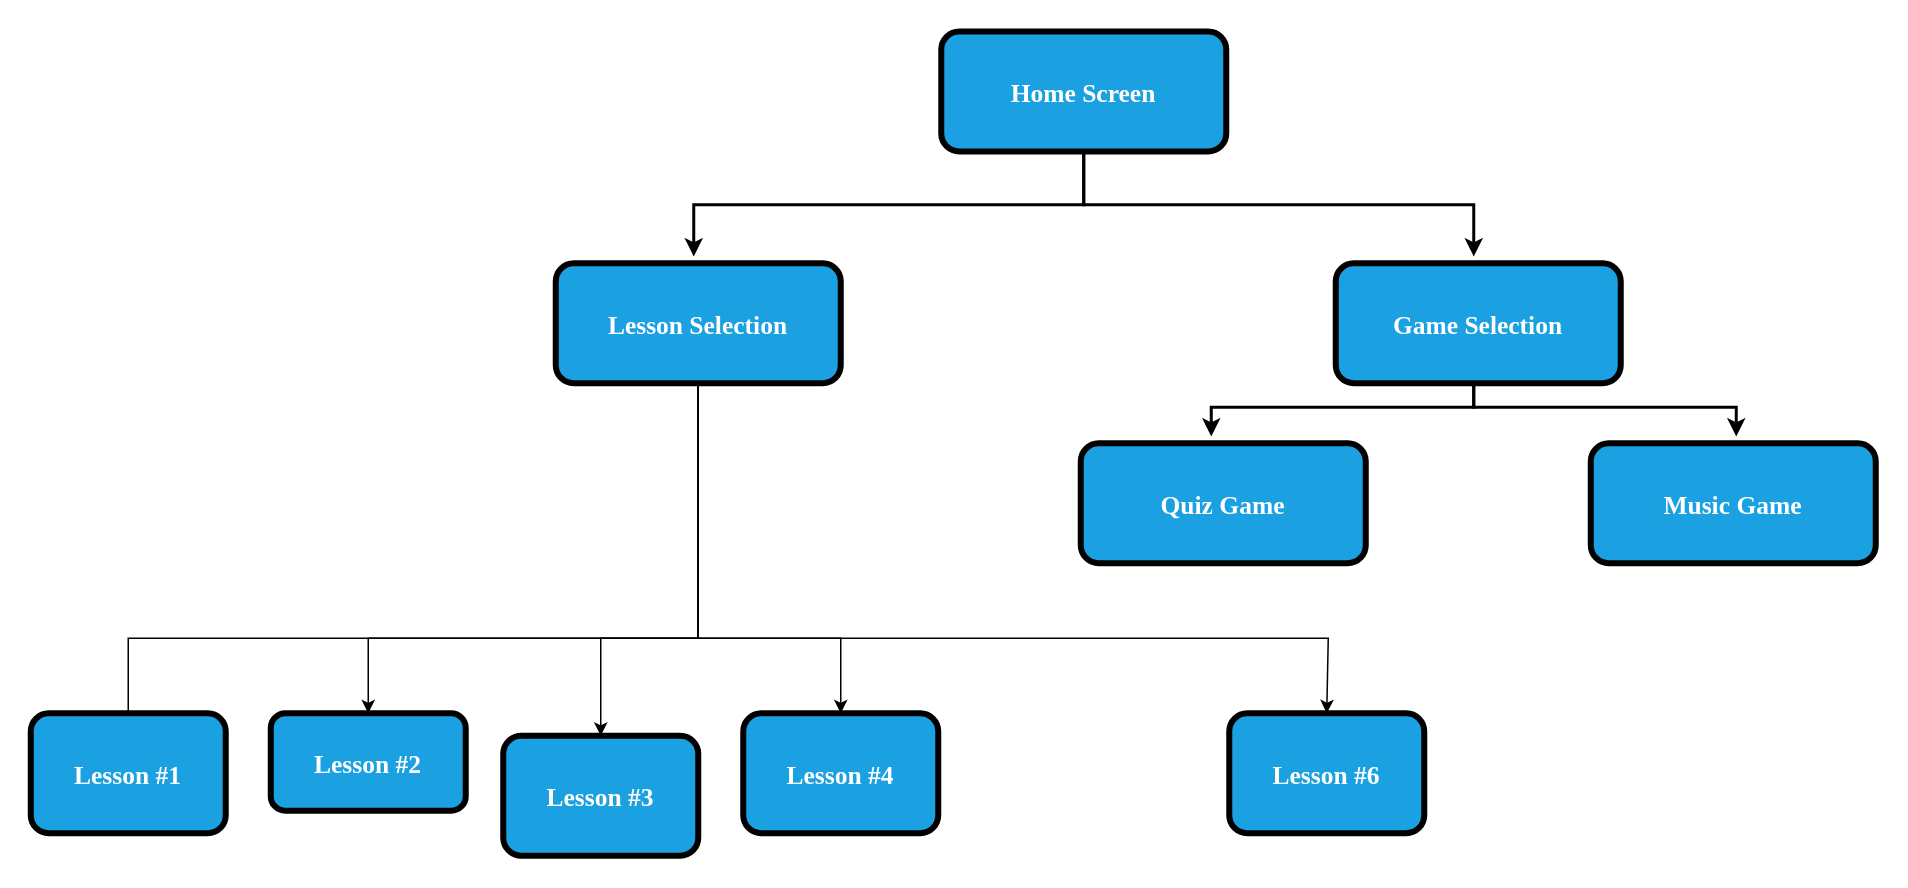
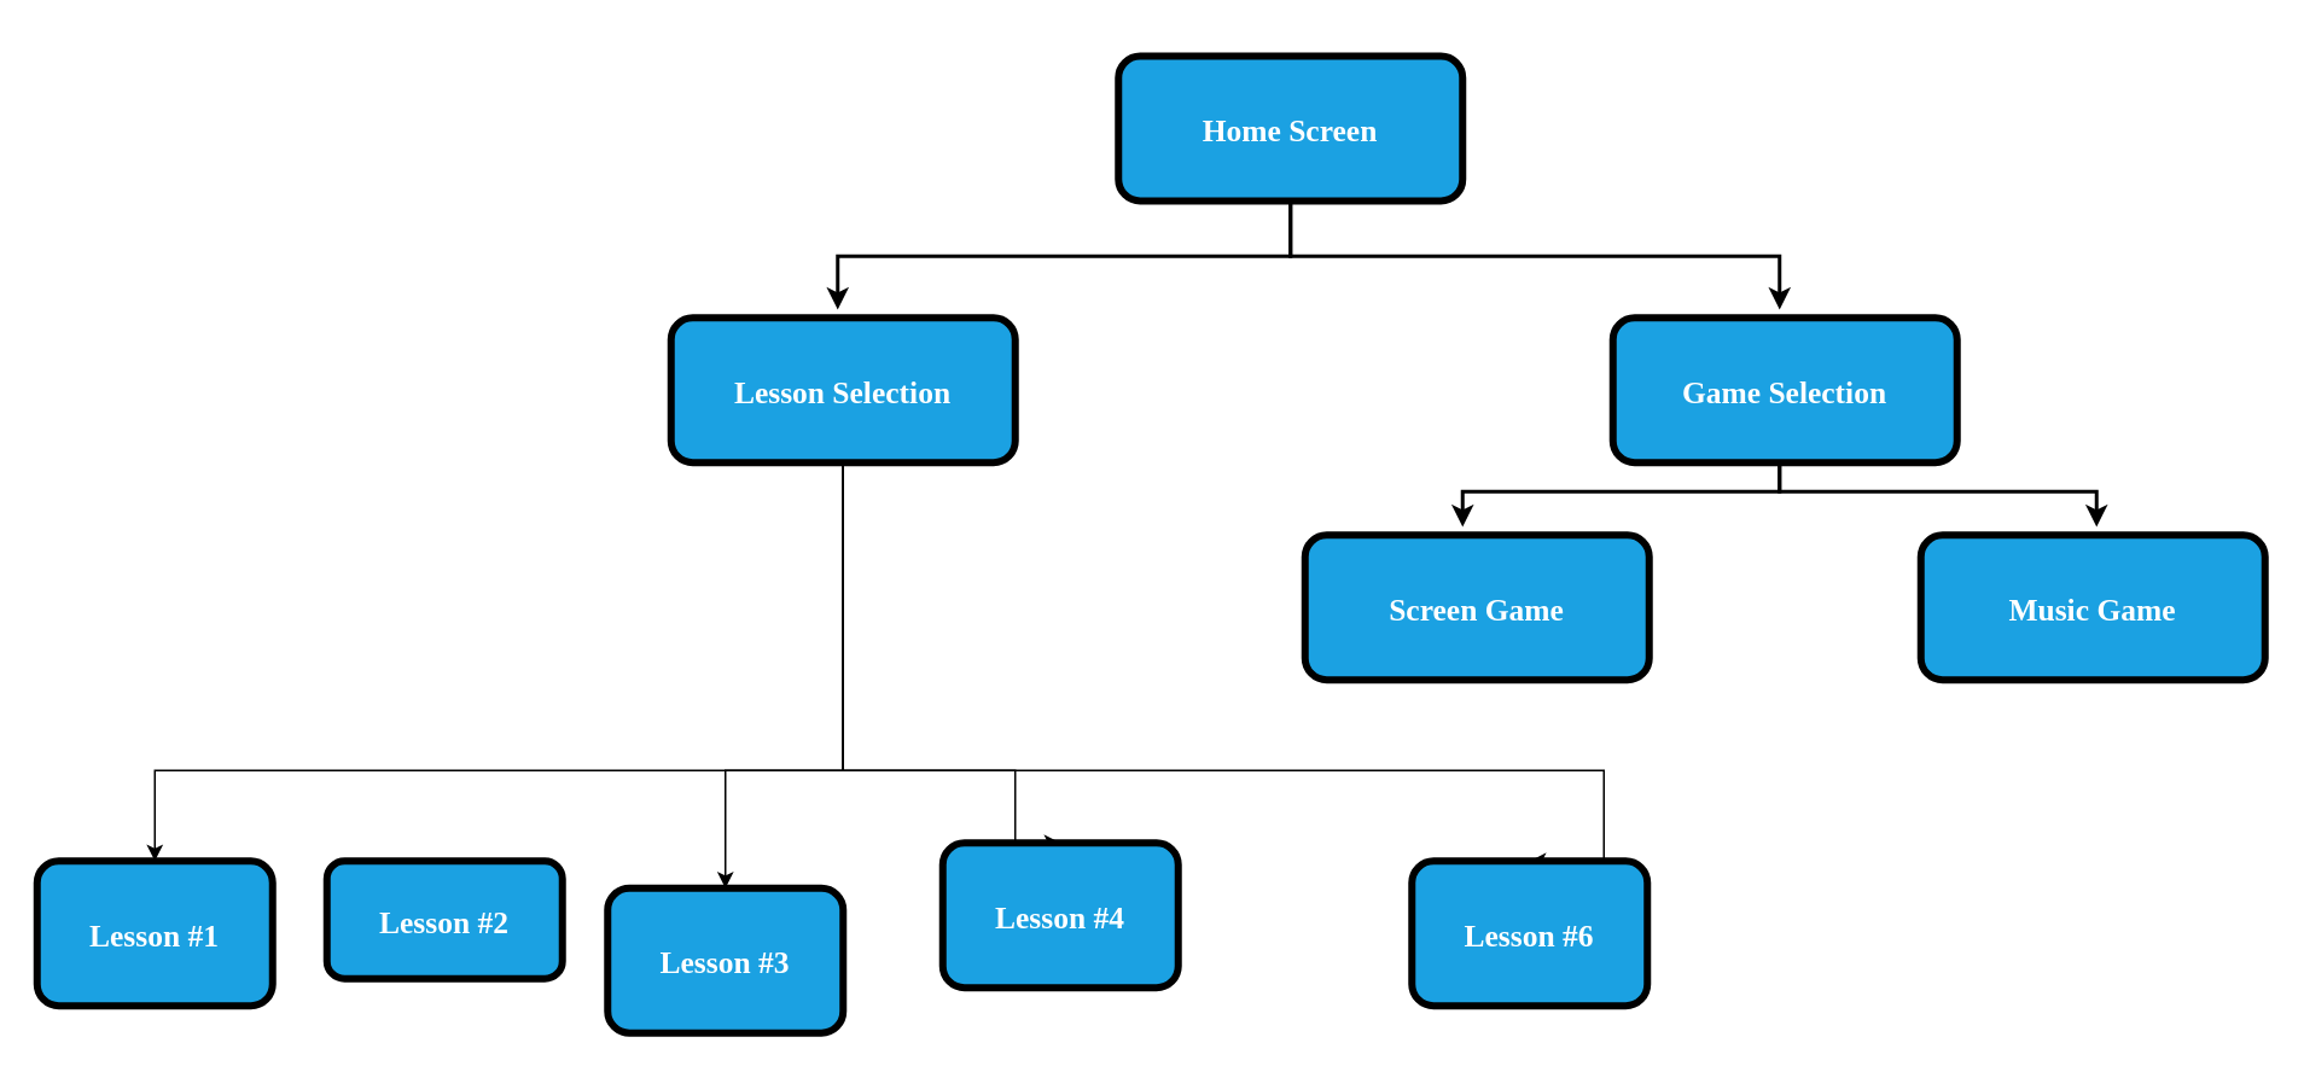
  <mxCell id="0" />
  <mxCell id="1" parent="0" />
- <mxCell id="2" value="Home Screen" style="rounded=1;fillColor=#1ba1e2;strokeColor=#000000;fontStyle=1;fontFamily=Verdana;fontSize=17;fontColor=#ffffff;strokeWidth=4;glass=0;" parent="1" vertex="1"><mxGeometry x="627" y="20.5" width="190" height="80" as="geometry" /></mxCell>
+ <mxCell id="2" value="Home Screen" style="rounded=1;fillColor=#1ba1e2;strokeColor=#000000;fontStyle=1;fontFamily=Verdana;fontSize=17;fontColor=#ffffff;strokeWidth=4;glass=0;" parent="1" vertex="1"><mxGeometry x="617" y="30.5" width="190" height="80" as="geometry" /></mxCell>
  <mxCell id="3" value="" style="edgeStyle=elbowEdgeStyle;elbow=vertical;strokeWidth=2;rounded=0" parent="1" source="2" edge="1"><mxGeometry x="337" y="215.5" width="100" height="100" as="geometry"><mxPoint x="207" y="150.5" as="sourcePoint" /><mxPoint x="982" y="170.5" as="targetPoint" /></mxGeometry></mxCell>
  <mxCell id="4" value="" style="edgeStyle=elbowEdgeStyle;elbow=vertical;strokeWidth=2;rounded=0" parent="1" source="2" edge="1"><mxGeometry x="-23" y="135.5" width="100" height="100" as="geometry"><mxPoint x="-153" y="70.5" as="sourcePoint" /><mxPoint x="462" y="170.5" as="targetPoint" /></mxGeometry></mxCell>
  <mxCell id="5" value="" style="edgeStyle=elbowEdgeStyle;elbow=vertical;strokeWidth=2;rounded=0" parent="1" edge="1"><mxGeometry x="-368" y="135.5" width="100" height="100" as="geometry"><mxPoint x="982" y="250.5" as="sourcePoint" /><mxPoint x="807" y="290.5" as="targetPoint" /></mxGeometry></mxCell>
  <mxCell id="6" value="" style="edgeStyle=elbowEdgeStyle;elbow=vertical;strokeWidth=2;rounded=0" parent="1" edge="1"><mxGeometry x="-368" y="135.5" width="100" height="100" as="geometry"><mxPoint x="982" y="250.5" as="sourcePoint" /><mxPoint x="1157" y="290.5" as="targetPoint" /></mxGeometry></mxCell>
- <mxCell id="7" style="edgeStyle=orthogonalEdgeStyle;rounded=0;orthogonalLoop=1;jettySize=auto;html=1;exitX=0.5;exitY=1;exitDx=0;exitDy=0;fontFamily=Verdana;fontSize=17;entryX=0.5;entryY=0;entryDx=0;entryDy=0;endArrow=none;" edge="1" parent="1" source="12" target="16"><mxGeometry relative="1" as="geometry"><mxPoint x="464.667" y="445" as="targetPoint" /><Array as="points"><mxPoint x="465" y="425" /><mxPoint x="85" y="425" /></Array></mxGeometry></mxCell>
- <mxCell id="8" style="edgeStyle=orthogonalEdgeStyle;rounded=0;orthogonalLoop=1;jettySize=auto;html=1;exitX=0.5;exitY=1;exitDx=0;exitDy=0;entryX=0.5;entryY=0;entryDx=0;entryDy=0;fontFamily=Verdana;fontSize=17;" edge="1" parent="1" source="12" target="17"><mxGeometry relative="1" as="geometry"><Array as="points"><mxPoint x="465" y="425" /><mxPoint x="245" y="425" /></Array></mxGeometry></mxCell>
+ <mxCell id="7" style="edgeStyle=orthogonalEdgeStyle;rounded=0;orthogonalLoop=1;jettySize=auto;html=1;exitX=0.5;exitY=1;exitDx=0;exitDy=0;fontFamily=Verdana;fontSize=17;entryX=0.5;entryY=0;entryDx=0;entryDy=0;" edge="1" parent="1" source="12" target="16"><mxGeometry relative="1" as="geometry"><mxPoint x="464.667" y="445" as="targetPoint" /><Array as="points"><mxPoint x="465" y="425" /><mxPoint x="85" y="425" /></Array></mxGeometry></mxCell>
  <mxCell id="9" style="edgeStyle=orthogonalEdgeStyle;rounded=0;orthogonalLoop=1;jettySize=auto;html=1;exitX=0.5;exitY=1;exitDx=0;exitDy=0;entryX=0.5;entryY=0;entryDx=0;entryDy=0;fontFamily=Verdana;fontSize=17;" edge="1" parent="1" source="12" target="18"><mxGeometry relative="1" as="geometry"><Array as="points"><mxPoint x="465" y="425" /><mxPoint x="400" y="425" /></Array></mxGeometry></mxCell>
  <mxCell id="10" style="edgeStyle=orthogonalEdgeStyle;rounded=0;orthogonalLoop=1;jettySize=auto;html=1;exitX=0.5;exitY=1;exitDx=0;exitDy=0;entryX=0.5;entryY=0;entryDx=0;entryDy=0;fontFamily=Verdana;fontSize=17;" edge="1" parent="1" source="12" target="19"><mxGeometry relative="1" as="geometry"><Array as="points"><mxPoint x="465" y="425" /><mxPoint x="560" y="425" /></Array></mxGeometry></mxCell>
  <mxCell id="11" style="edgeStyle=orthogonalEdgeStyle;rounded=0;orthogonalLoop=1;jettySize=auto;html=1;exitX=0.5;exitY=1;exitDx=0;exitDy=0;entryX=0.5;entryY=0;entryDx=0;entryDy=0;fontFamily=Verdana;fontSize=17;" edge="1" parent="1" source="12" target="20"><mxGeometry relative="1" as="geometry"><Array as="points"><mxPoint x="465" y="425" /><mxPoint x="885" y="425" /></Array></mxGeometry></mxCell>
  <mxCell id="12" value="Lesson Selection" style="rounded=1;fillColor=#1ba1e2;strokeColor=#000000;fontStyle=1;fontFamily=Verdana;fontSize=17;fontColor=#ffffff;strokeWidth=4;glass=0;" vertex="1" parent="1"><mxGeometry x="370" y="175" width="190" height="80" as="geometry" /></mxCell>
  <mxCell id="13" value="Game Selection" style="rounded=1;fillColor=#1ba1e2;strokeColor=#000000;fontStyle=1;fontFamily=Verdana;fontSize=17;fontColor=#ffffff;strokeWidth=4;glass=0;" vertex="1" parent="1"><mxGeometry x="890" y="175" width="190" height="80" as="geometry" /></mxCell>
- <mxCell id="14" value="Quiz Game" style="rounded=1;fillColor=#1ba1e2;strokeColor=#000000;fontStyle=1;fontFamily=Verdana;fontSize=17;fontColor=#ffffff;strokeWidth=4;glass=0;" vertex="1" parent="1"><mxGeometry x="720" y="295" width="190" height="80" as="geometry" /></mxCell>
+ <mxCell id="14" value="Screen Game" style="rounded=1;fillColor=#1ba1e2;strokeColor=#000000;fontStyle=1;fontFamily=Verdana;fontSize=17;fontColor=#ffffff;strokeWidth=4;glass=0;" vertex="1" parent="1"><mxGeometry x="720" y="295" width="190" height="80" as="geometry" /></mxCell>
  <mxCell id="15" value="Music Game" style="rounded=1;fillColor=#1ba1e2;strokeColor=#000000;fontStyle=1;fontFamily=Verdana;fontSize=17;fontColor=#ffffff;strokeWidth=4;glass=0;" vertex="1" parent="1"><mxGeometry x="1060" y="295" width="190" height="80" as="geometry" /></mxCell>
  <mxCell id="16" value="Lesson #1" style="rounded=1;fillColor=#1ba1e2;strokeColor=#000000;fontStyle=1;fontFamily=Verdana;fontSize=17;fontColor=#ffffff;strokeWidth=4;glass=0;" vertex="1" parent="1"><mxGeometry x="20" y="475" width="130" height="80" as="geometry" /></mxCell>
  <mxCell id="17" value="Lesson #2" style="rounded=1;fillColor=#1ba1e2;strokeColor=#000000;fontStyle=1;fontFamily=Verdana;fontSize=17;fontColor=#ffffff;strokeWidth=4;glass=0;" vertex="1" parent="1"><mxGeometry x="180" y="475" width="130" height="65" as="geometry" /></mxCell>
  <mxCell id="18" value="Lesson #3" style="rounded=1;fillColor=#1ba1e2;strokeColor=#000000;fontStyle=1;fontFamily=Verdana;fontSize=17;fontColor=#ffffff;strokeWidth=4;glass=0;" vertex="1" parent="1"><mxGeometry x="335" y="490" width="130" height="80" as="geometry" /></mxCell>
- <mxCell id="19" value="Lesson #4" style="rounded=1;fillColor=#1ba1e2;strokeColor=#000000;fontStyle=1;fontFamily=Verdana;fontSize=17;fontColor=#ffffff;strokeWidth=4;glass=0;" vertex="1" parent="1"><mxGeometry x="495" y="475" width="130" height="80" as="geometry" /></mxCell>
- <mxCell id="20" value="Lesson #6" style="rounded=1;fillColor=#1ba1e2;strokeColor=#000000;fontStyle=1;fontFamily=Verdana;fontSize=17;fontColor=#ffffff;strokeWidth=4;glass=0;" vertex="1" parent="1"><mxGeometry x="819" y="475" width="130" height="80" as="geometry" /></mxCell>
+ <mxCell id="19" value="Lesson #4" style="rounded=1;fillColor=#1ba1e2;strokeColor=#000000;fontStyle=1;fontFamily=Verdana;fontSize=17;fontColor=#ffffff;strokeWidth=4;glass=0;" vertex="1" parent="1"><mxGeometry x="520" y="465" width="130" height="80" as="geometry" /></mxCell>
+ <mxCell id="20" value="Lesson #6" style="rounded=1;fillColor=#1ba1e2;strokeColor=#000000;fontStyle=1;fontFamily=Verdana;fontSize=17;fontColor=#ffffff;strokeWidth=4;glass=0;" vertex="1" parent="1"><mxGeometry x="779" y="475" width="130" height="80" as="geometry" /></mxCell>
